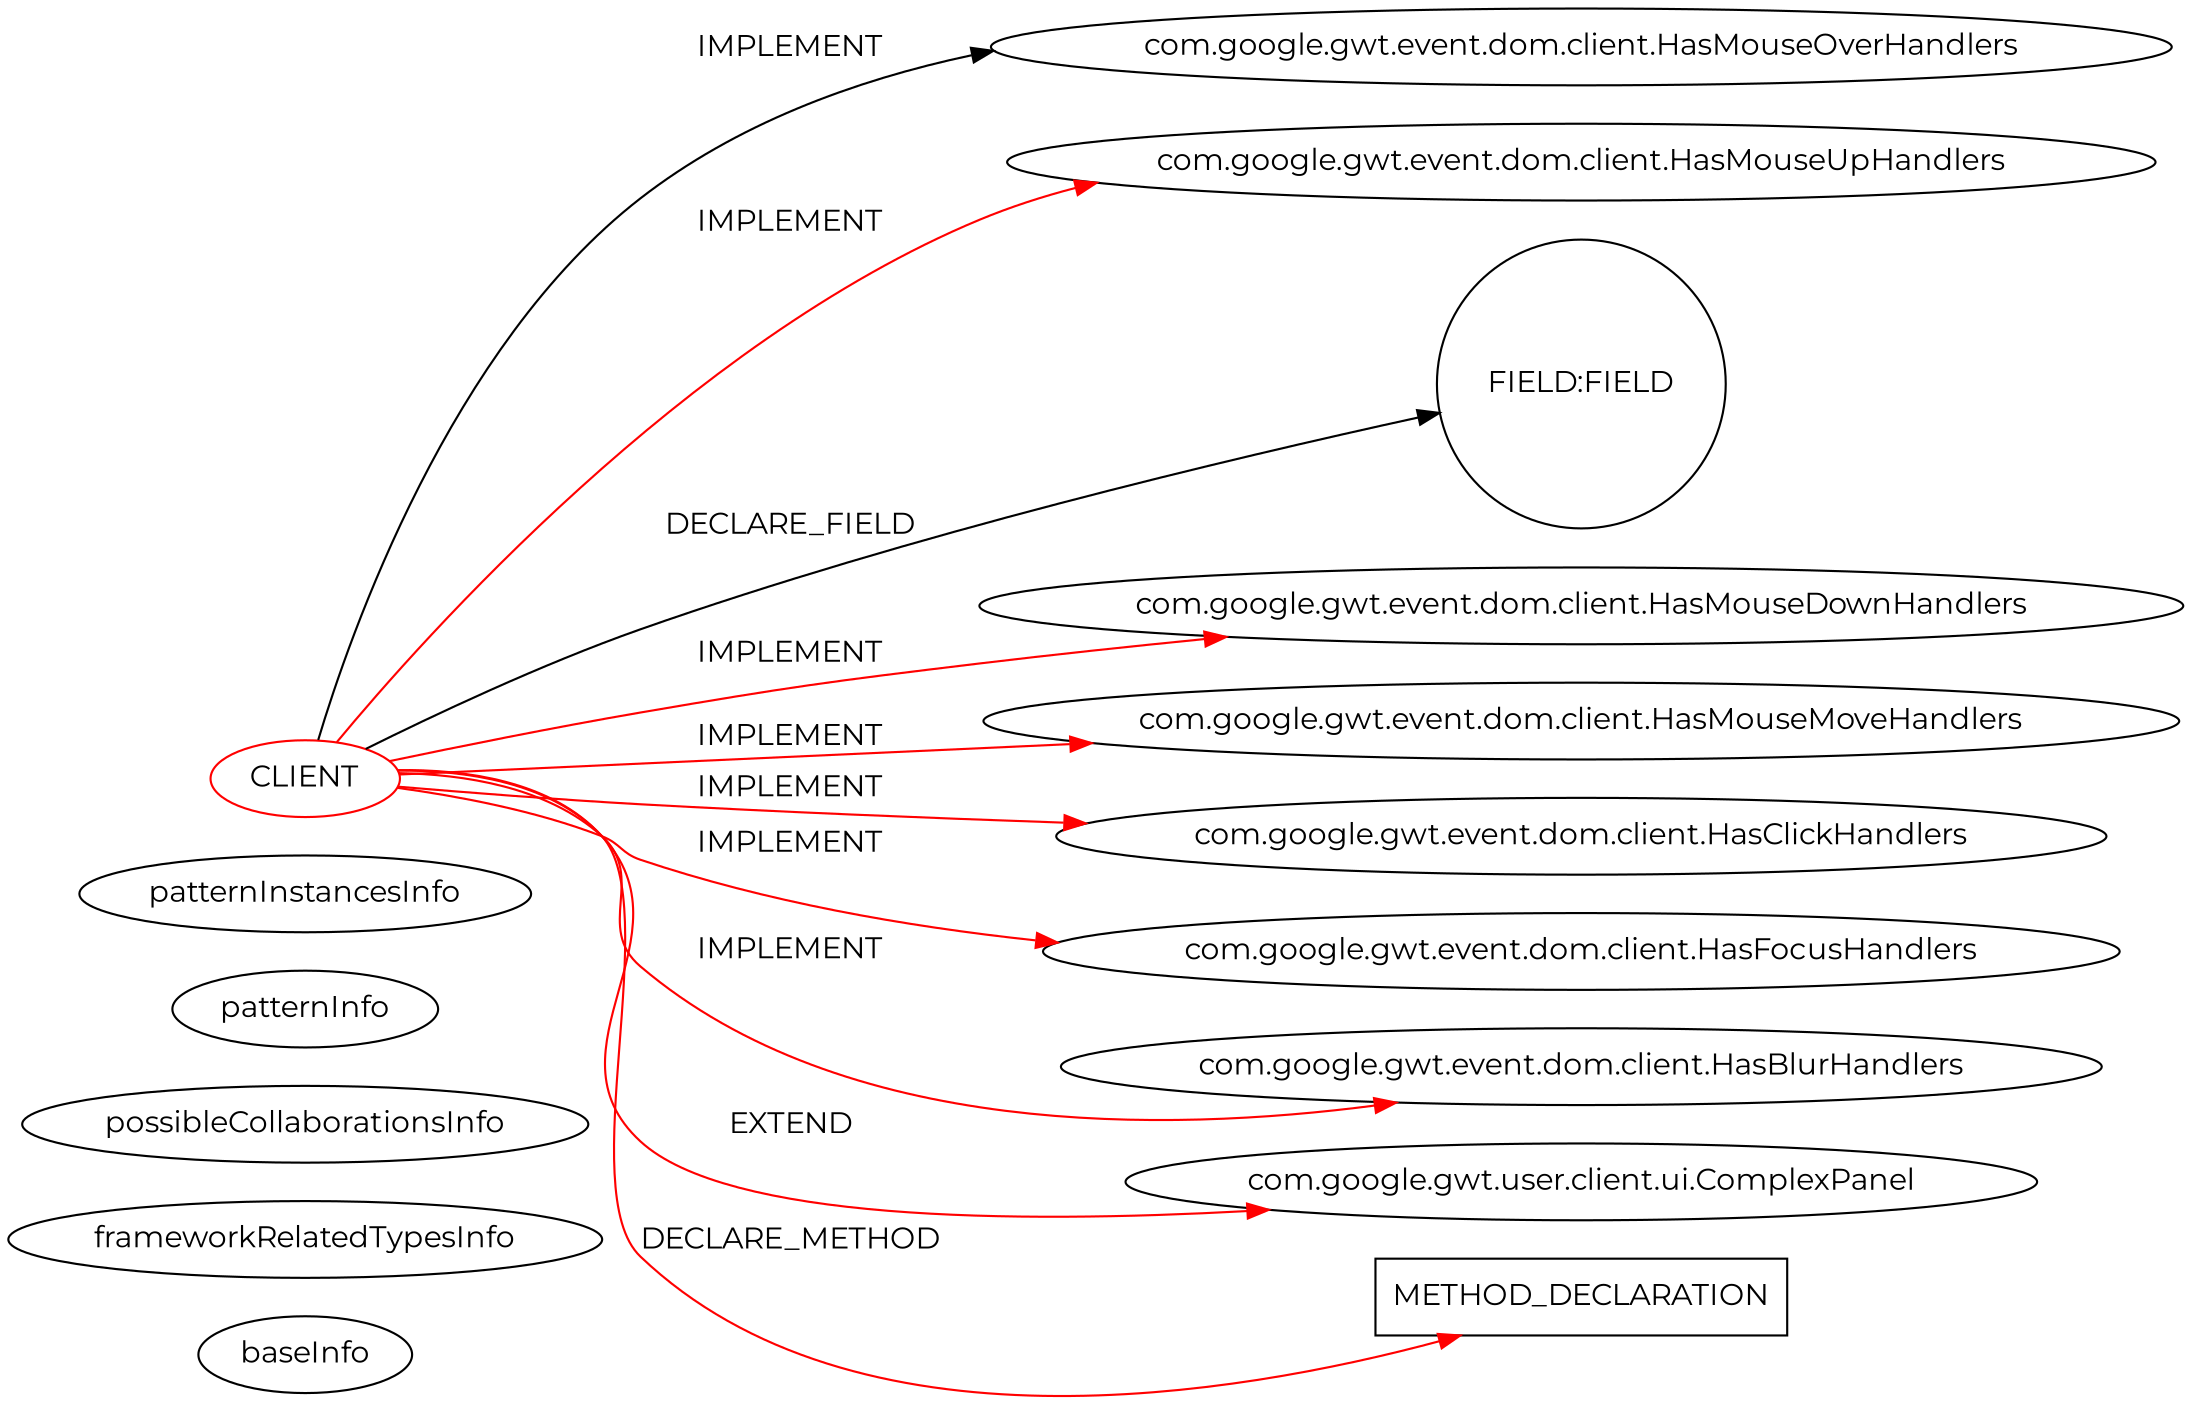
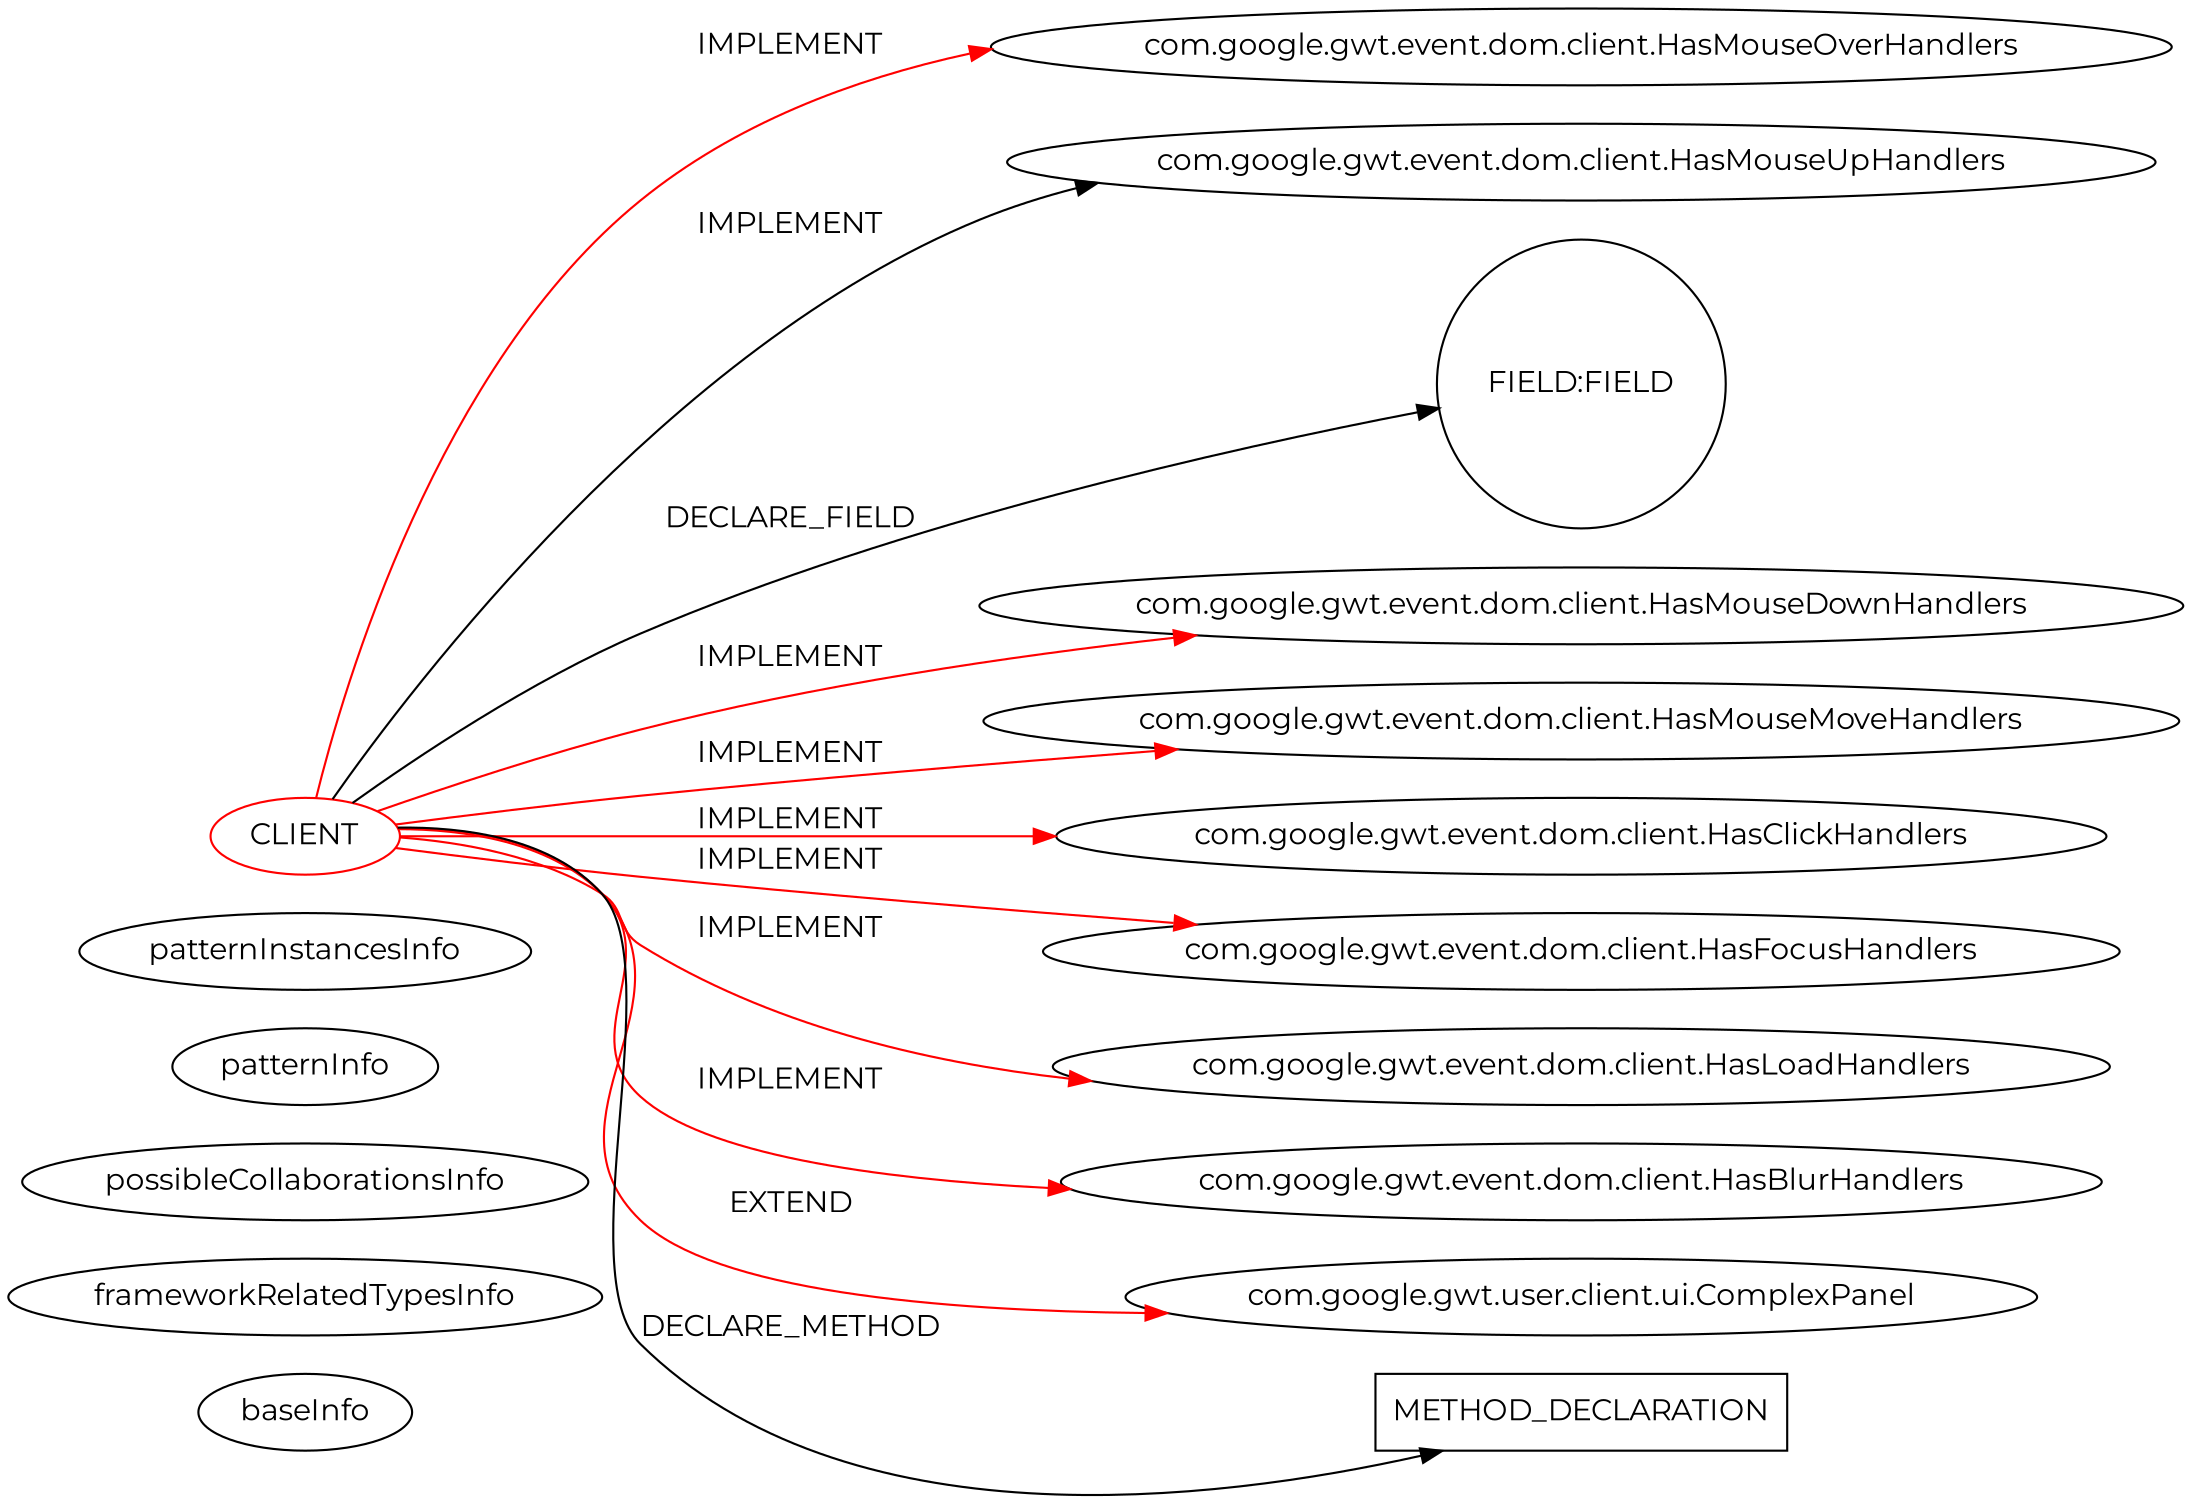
  digraph {
    fontname=Montserrat
    rankdir=LR
    node [fontname=Montserrat isFrameworkType=false vertexType=FRAMEWORK_INTERFACE_TYPE]
    edge [color=red fontname=Montserrat]
    baseInfo [category=pattern graphId=691 isAnonymous=false possibleRelation=false isFrameworkType="" vertexType=""]
    frameworkRelatedTypesInfo [0="com.google.gwt.event.dom.client.HasFocusHandlers" 1="com.google.gwt.event.dom.client.HasMouseMoveHandlers" 2="com.google.gwt.event.dom.client.HasClickHandlers" 3="com.google.gwt.event.dom.client.HasMouseOverHandlers" 4="com.google.gwt.event.dom.client.HasMouseDownHandlers" 5="com.google.gwt.user.client.ui.ComplexPanel" 6="com.google.gwt.event.dom.client.HasLoadHandlers" 7="com.google.gwt.event.dom.client.HasMouseUpHandlers" 8="com.google.gwt.event.dom.client.HasBlurHandlers" isFrameworkType="" vertexType=""]
    possibleCollaborationsInfo [isFrameworkType="" vertexType=""]
    patternInfo [frequency=12.0 patternRootClient=0 isFrameworkType="" vertexType=""]
    patternInstancesInfo [0="mguiral-GwtSvgLib~/mguiral-GwtSvgLib/GwtSvgLib-master/src/gwt/html5/svg/client/user/ui/SVGEllipseWidget.java~SVGEllipseWidget~3979" 1="mguiral-GwtSvgLib~/mguiral-GwtSvgLib/GwtSvgLib-master/src/gwt/html5/svg/client/user/ui/SVGSymbolWidget.java~SVGSymbolWidget~3998" 10="mguiral-GwtSvgLib~/mguiral-GwtSvgLib/GwtSvgLib-master/src/gwt/html5/svg/client/user/ui/SVGPathWidget.java~SVGPathWidget~3990" 11="mguiral-GwtSvgLib~/mguiral-GwtSvgLib/GwtSvgLib-master/src/gwt/html5/svg/client/user/ui/SVGTRefWidget.java~SVGTRefWidget~3991" 2="mguiral-GwtSvgLib~/mguiral-GwtSvgLib/GwtSvgLib-master/src/gwt/html5/svg/client/user/ui/SVGUseWidget.java~SVGUseWidget~3995" 3="mguiral-GwtSvgLib~/mguiral-GwtSvgLib/GwtSvgLib-master/src/gwt/html5/svg/client/user/ui/SVGTextContentWidget.java~SVGTextContentWidget~3987" 4="mguiral-GwtSvgLib~/mguiral-GwtSvgLib/GwtSvgLib-master/src/gwt/html5/svg/client/user/ui/SVGGraphicalWidget.java~SVGGraphicalWidget~3974" 5="mguiral-GwtSvgLib~/mguiral-GwtSvgLib/GwtSvgLib-master/src/gwt/html5/svg/client/user/ui/SVGLineWidget.java~SVGLineWidget~3985" 6="mguiral-GwtSvgLib~/mguiral-GwtSvgLib/GwtSvgLib-master/src/gwt/html5/svg/client/user/ui/SVGCircleWidget.java~SVGCircleWidget~3996" 7="mguiral-GwtSvgLib~/mguiral-GwtSvgLib/GwtSvgLib-master/src/gwt/html5/svg/client/user/ui/SVGImageWidget.java~SVGImageWidget~3982" 8="mguiral-GwtSvgLib~/mguiral-GwtSvgLib/GwtSvgLib-master/src/gwt/html5/svg/client/user/ui/SVGRectWidget.java~SVGRectWidget~3993" 9="mguiral-GwtSvgLib~/mguiral-GwtSvgLib/GwtSvgLib-master/src/gwt/html5/svg/client/user/ui/SVGSwitchWidget.java~SVGSwitchWidget~4001" isFrameworkType="" vertexType=""]
    n6 [label="com.google.gwt.event.dom.client.HasMouseOverHandlers"]
    n7 [color=red label=CLIENT vertexType=ROOT_CLIENT_CLASS_DECLARATION]
    n8 [label="com.google.gwt.event.dom.client.HasMouseUpHandlers"]
    n9 [label="FIELD:FIELD" shape=circle vertexType=FIELD_DECLARATION]
    n10 [label="com.google.gwt.event.dom.client.HasMouseDownHandlers"]
    n11 [label="com.google.gwt.event.dom.client.HasMouseMoveHandlers"]
    n12 [label="com.google.gwt.event.dom.client.HasClickHandlers"]
    n13 [label="com.google.gwt.event.dom.client.HasFocusHandlers"]
+   n14 [label="com.google.gwt.event.dom.client.HasLoadHandlers"]
    n15 [label="com.google.gwt.event.dom.client.HasBlurHandlers"]
    n16 [label="com.google.gwt.user.client.ui.ComplexPanel" vertexType=FRAMEWORK_CLASS_TYPE]
    n17 [label=METHOD_DECLARATION shape=box vertexType=CLIENT_METHOD_DECLARATION]
-   n7 -> n6 [color=black label=IMPLEMENT]
-   n7 -> n8 [label=IMPLEMENT]
+   n7 -> n6 [label=IMPLEMENT]
+   n7 -> n8 [color=black label=IMPLEMENT]
    n7 -> n9 [label=DECLARE_FIELD color=""]
    n7 -> n10 [label=IMPLEMENT]
    n7 -> n11 [label=IMPLEMENT]
    n7 -> n12 [label=IMPLEMENT]
    n7 -> n13 [label=IMPLEMENT]
+   n7 -> n14 [label=IMPLEMENT]
    n7 -> n15 [label=IMPLEMENT]
    n7 -> n16 [label=EXTEND]
-   n7 -> n17 [label=DECLARE_METHOD]
+   n7 -> n17 [label=DECLARE_METHOD color=""]
  }
